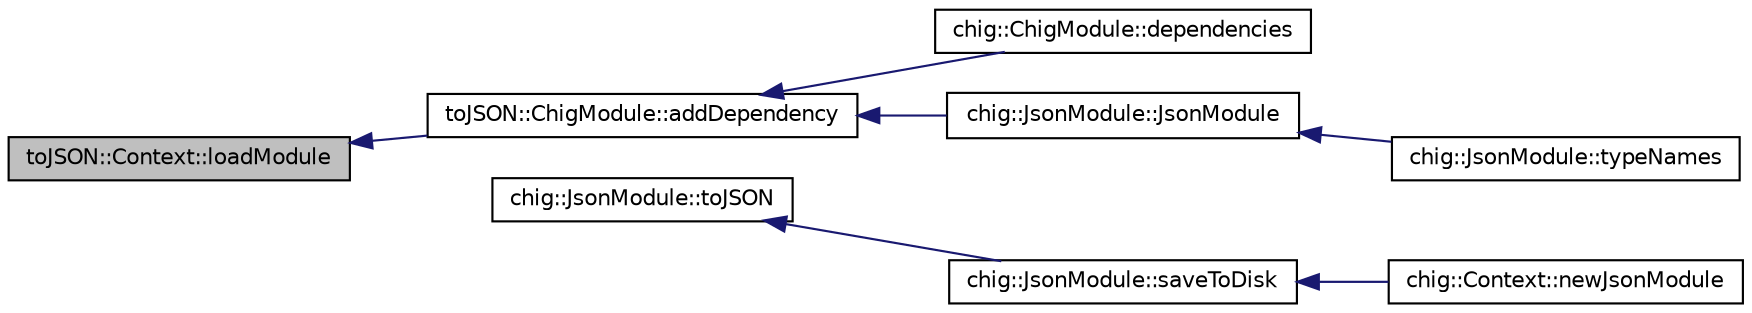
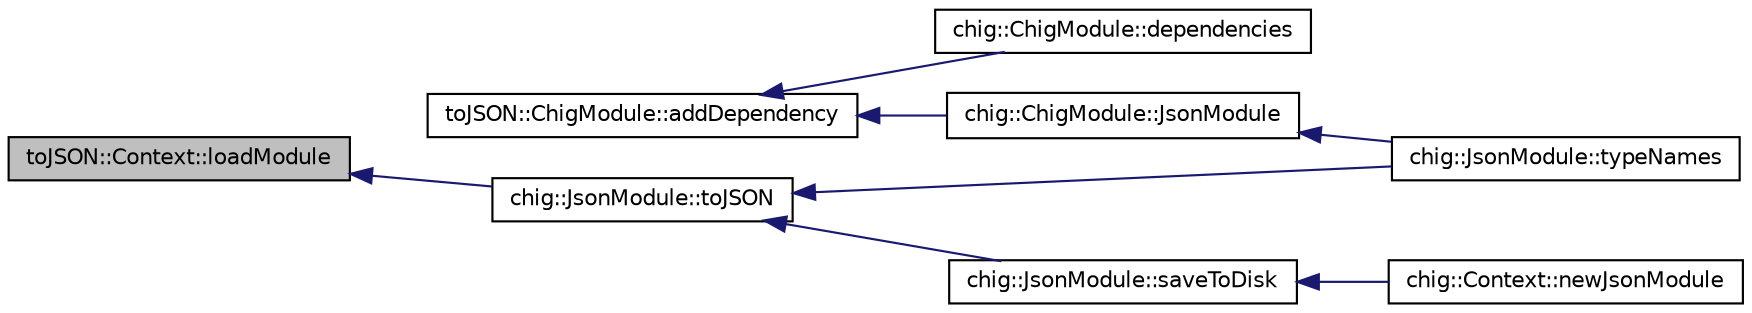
  digraph {
    rankdir=LR
    node [color=black fillcolor=white fontname=Helvetica fontsize=10 shape=record style=filled]
    edge [color=midnightblue dir=back fontname=Helvetica fontsize=10 labelfontname=Helvetica labelfontsize=10 style=solid]
    n1 [fillcolor=grey75 fontcolor=black height=0.2 label="toJSON::Context::loadModule" width=0.4]
    n2 [height=0.2 label="toJSON::ChigModule::addDependency" width=0.4]
    n3 [height=0.2 label="chig::ChigModule::dependencies" width=0.4]
-   n4 [height=0.2 label="chig::JsonModule::JsonModule" width=0.4]
+   n4 [height=0.2 label="chig::ChigModule::JsonModule" width=0.4]
    n5 [height=0.2 label="chig::JsonModule::typeNames" width=0.4]
    n6 [height=0.2 label="chig::JsonModule::toJSON" width=0.4]
    n7 [height=0.2 label="chig::JsonModule::saveToDisk" width=0.4]
    n8 [height=0.2 label="chig::Context::newJsonModule" width=0.4]
-   n1 -> n2
+   n1 -> n6
    n2 -> n3
    n2 -> n4
    n4 -> n5
+   n6 -> n5
    n6 -> n7
    n7 -> n8
  }
